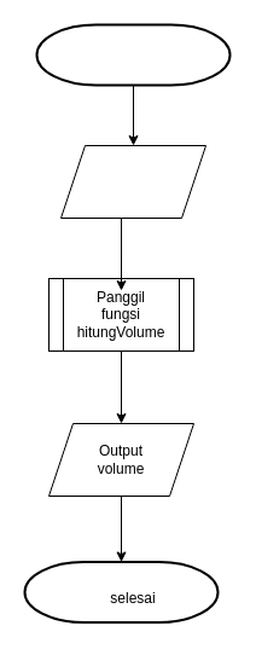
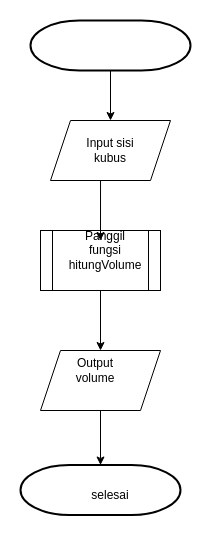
  <mxCell id="0" />
  <mxCell id="1" parent="0" />
  <mxCell id="2" style="edgeStyle=orthogonalEdgeStyle;rounded=0;orthogonalLoop=1;jettySize=auto;html=1;" parent="1" source="3" target="4" edge="1"><mxGeometry relative="1" as="geometry" /></mxCell>
  <mxCell id="3" value="" style="strokeWidth=2;html=1;shape=mxgraph.flowchart.terminator;whiteSpace=wrap;" parent="1" vertex="1"><mxGeometry x="30" y="20" width="160" height="50" as="geometry" /></mxCell>
  <mxCell id="4" value="" style="shape=parallelogram;perimeter=parallelogramPerimeter;whiteSpace=wrap;html=1;fixedSize=1;" parent="1" vertex="1"><mxGeometry x="50" y="120" width="120" height="60" as="geometry" /></mxCell>
  <mxCell id="5" style="edgeStyle=orthogonalEdgeStyle;rounded=0;orthogonalLoop=1;jettySize=auto;html=1;entryX=0.5;entryY=0;entryDx=0;entryDy=0;" parent="1" source="6" target="9" edge="1"><mxGeometry relative="1" as="geometry" /></mxCell>
  <mxCell id="6" value="" style="shape=process;whiteSpace=wrap;html=1;backgroundOutline=1;" parent="1" vertex="1"><mxGeometry x="40" y="230" width="120" height="60" as="geometry" /></mxCell>
  <mxCell id="7" style="edgeStyle=orthogonalEdgeStyle;rounded=0;orthogonalLoop=1;jettySize=auto;html=1;entryX=0.5;entryY=0.167;entryDx=0;entryDy=0;entryPerimeter=0;exitX=0.417;exitY=1;exitDx=0;exitDy=0;exitPerimeter=0;" parent="1" source="4" target="6" edge="1"><mxGeometry relative="1" as="geometry" /></mxCell>
  <mxCell id="8" style="edgeStyle=orthogonalEdgeStyle;rounded=0;orthogonalLoop=1;jettySize=auto;html=1;" parent="1" source="9" target="10" edge="1"><mxGeometry relative="1" as="geometry" /></mxCell>
  <mxCell id="9" value="" style="shape=parallelogram;perimeter=parallelogramPerimeter;whiteSpace=wrap;html=1;fixedSize=1;" parent="1" vertex="1"><mxGeometry x="40" y="350" width="120" height="60" as="geometry" /></mxCell>
  <mxCell id="10" value="" style="strokeWidth=2;html=1;shape=mxgraph.flowchart.terminator;whiteSpace=wrap;" parent="1" vertex="1"><mxGeometry x="20" y="464.5" width="160" height="50" as="geometry" /></mxCell>
- <mxCell id="12" value="Panggil fungsi hitungVolume" style="text;html=1;align=center;verticalAlign=middle;whiteSpace=wrap;rounded=0;" parent="1" vertex="1"><mxGeometry x="70" y="245" width="60" height="30" as="geometry" /></mxCell>
- <mxCell id="13" value="Output volume   " style="text;html=1;align=center;verticalAlign=middle;whiteSpace=wrap;rounded=0;" parent="1" vertex="1"><mxGeometry x="70" y="365" width="60" height="30" as="geometry" /></mxCell>
+ <mxCell id="11" value="Input sisi kubus" style="text;html=1;align=center;verticalAlign=middle;whiteSpace=wrap;rounded=0;" parent="1" vertex="1"><mxGeometry x="80" y="135" width="60" height="30" as="geometry" /></mxCell>
+ <mxCell id="12" value="Panggil fungsi hitungVolume" style="text;html=1;align=center;verticalAlign=middle;whiteSpace=wrap;rounded=0;" parent="1" vertex="1"><mxGeometry x="75" y="235" width="60" height="30" as="geometry" /></mxCell>
+ <mxCell id="13" value="Output volume   " style="text;html=1;align=center;verticalAlign=middle;whiteSpace=wrap;rounded=0;" parent="1" vertex="1"><mxGeometry x="65" y="355" width="60" height="30" as="geometry" /></mxCell>
  <mxCell id="14" value="selesai" style="text;html=1;align=center;verticalAlign=middle;whiteSpace=wrap;rounded=0;" parent="1" vertex="1"><mxGeometry x="80" y="479.5" width="60" height="30" as="geometry" /></mxCell>
